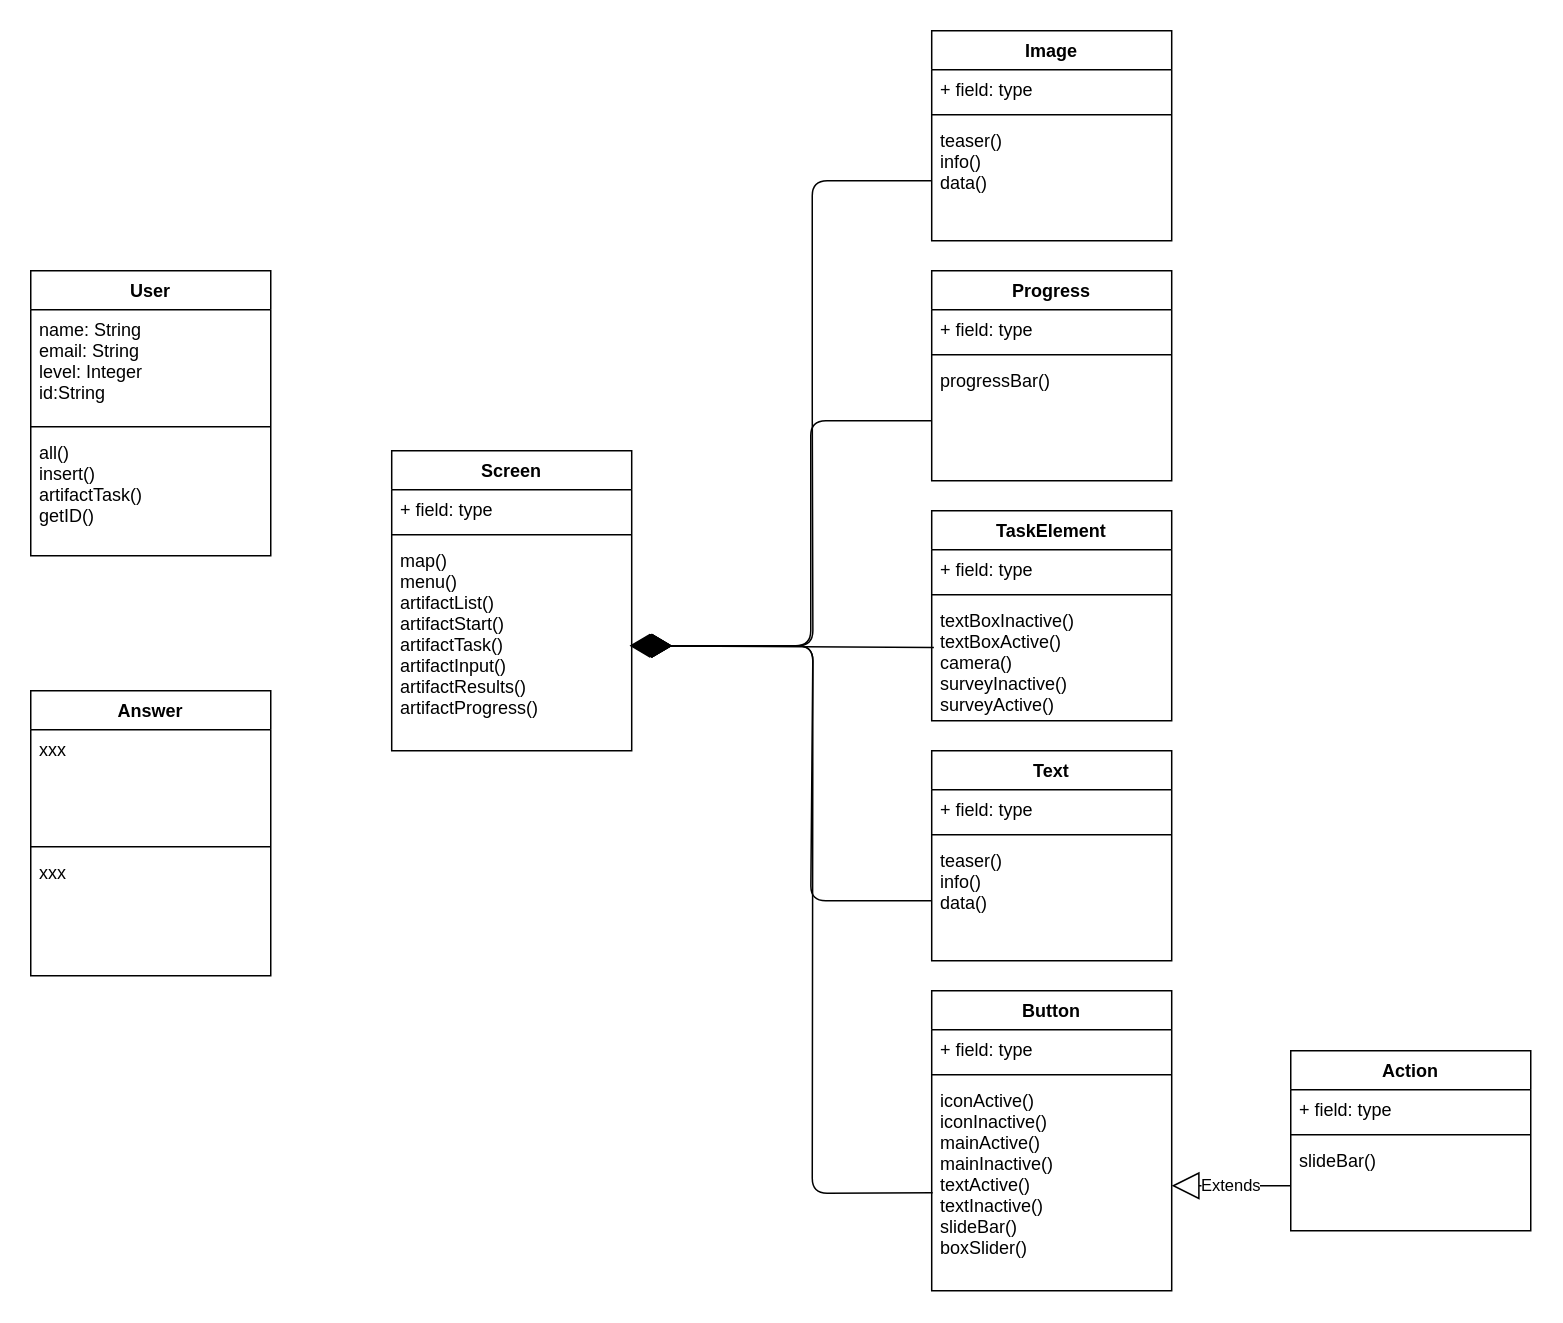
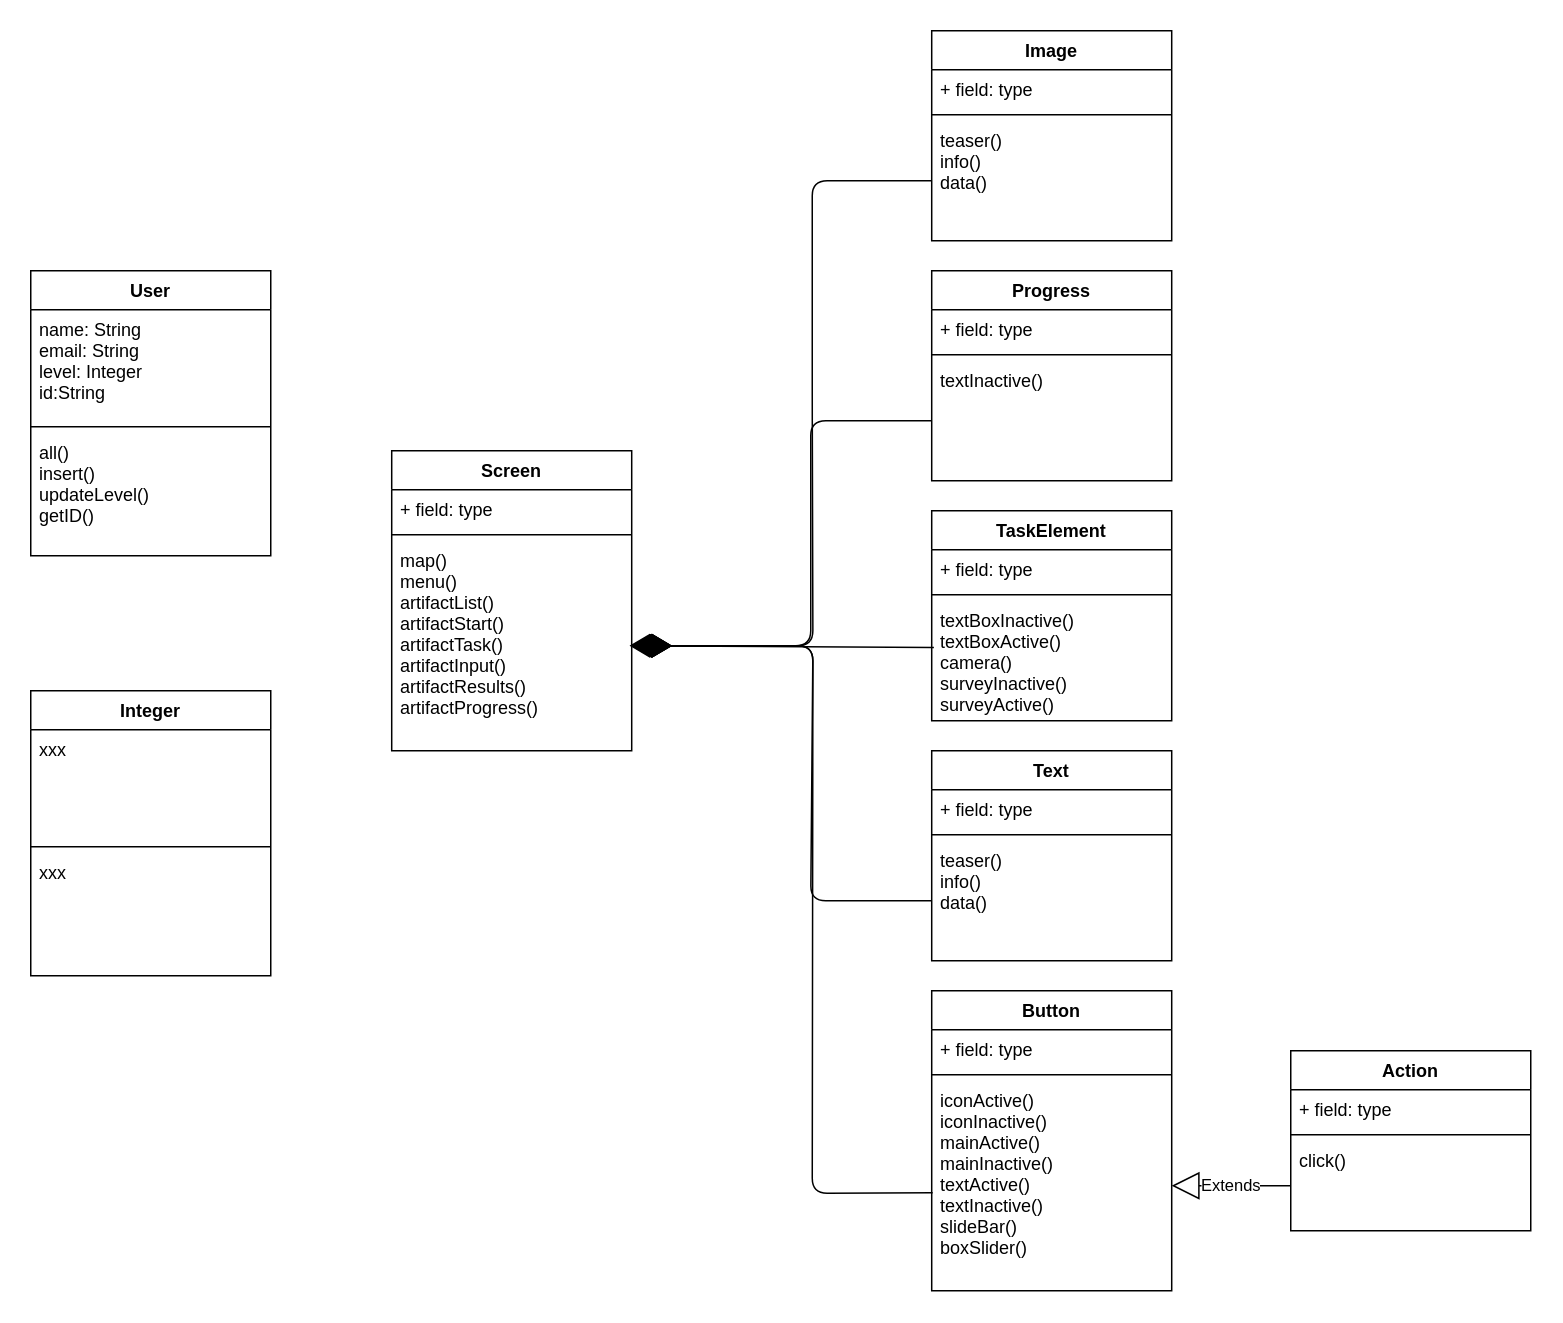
  <mxCell id="0" />
  <mxCell id="1" parent="0" />
  <mxCell id="2" value="Image" style="swimlane;fontStyle=1;align=center;verticalAlign=top;childLayout=stackLayout;horizontal=1;startSize=26;horizontalStack=0;resizeParent=1;resizeParentMax=0;resizeLast=0;collapsible=1;marginBottom=0;" parent="1" vertex="1"><mxGeometry x="620.64" y="20" width="160" height="140" as="geometry" /></mxCell>
  <mxCell id="3" value="+ field: type" style="text;strokeColor=none;fillColor=none;align=left;verticalAlign=top;spacingLeft=4;spacingRight=4;overflow=hidden;rotatable=0;points=[[0,0.5],[1,0.5]];portConstraint=eastwest;" parent="2" vertex="1"><mxGeometry y="26" width="160" height="26" as="geometry" /></mxCell>
  <mxCell id="4" value="" style="line;strokeWidth=1;fillColor=none;align=left;verticalAlign=middle;spacingTop=-1;spacingLeft=3;spacingRight=3;rotatable=0;labelPosition=right;points=[];portConstraint=eastwest;" parent="2" vertex="1"><mxGeometry y="52" width="160" height="8" as="geometry" /></mxCell>
  <mxCell id="5" value="teaser()&#10;info()&#10;data()" style="text;strokeColor=none;fillColor=none;align=left;verticalAlign=top;spacingLeft=4;spacingRight=4;overflow=hidden;rotatable=0;points=[[0,0.5],[1,0.5]];portConstraint=eastwest;" parent="2" vertex="1"><mxGeometry y="60" width="160" height="80" as="geometry" /></mxCell>
  <mxCell id="6" value="Text" style="swimlane;fontStyle=1;align=center;verticalAlign=top;childLayout=stackLayout;horizontal=1;startSize=26;horizontalStack=0;resizeParent=1;resizeParentMax=0;resizeLast=0;collapsible=1;marginBottom=0;" parent="1" vertex="1"><mxGeometry x="620.64" y="500" width="160" height="140" as="geometry" /></mxCell>
  <mxCell id="7" value="+ field: type" style="text;strokeColor=none;fillColor=none;align=left;verticalAlign=top;spacingLeft=4;spacingRight=4;overflow=hidden;rotatable=0;points=[[0,0.5],[1,0.5]];portConstraint=eastwest;" parent="6" vertex="1"><mxGeometry y="26" width="160" height="26" as="geometry" /></mxCell>
  <mxCell id="8" value="" style="line;strokeWidth=1;fillColor=none;align=left;verticalAlign=middle;spacingTop=-1;spacingLeft=3;spacingRight=3;rotatable=0;labelPosition=right;points=[];portConstraint=eastwest;" parent="6" vertex="1"><mxGeometry y="52" width="160" height="8" as="geometry" /></mxCell>
  <mxCell id="9" value="teaser()&#10;info()&#10;data()" style="text;strokeColor=none;fillColor=none;align=left;verticalAlign=top;spacingLeft=4;spacingRight=4;overflow=hidden;rotatable=0;points=[[0,0.5],[1,0.5]];portConstraint=eastwest;" parent="6" vertex="1"><mxGeometry y="60" width="160" height="80" as="geometry" /></mxCell>
  <mxCell id="10" value="Button" style="swimlane;fontStyle=1;align=center;verticalAlign=top;childLayout=stackLayout;horizontal=1;startSize=26;horizontalStack=0;resizeParent=1;resizeParentMax=0;resizeLast=0;collapsible=1;marginBottom=0;" parent="1" vertex="1"><mxGeometry x="620.64" y="660" width="160" height="200" as="geometry" /></mxCell>
  <mxCell id="11" value="+ field: type" style="text;strokeColor=none;fillColor=none;align=left;verticalAlign=top;spacingLeft=4;spacingRight=4;overflow=hidden;rotatable=0;points=[[0,0.5],[1,0.5]];portConstraint=eastwest;" parent="10" vertex="1"><mxGeometry y="26" width="160" height="26" as="geometry" /></mxCell>
  <mxCell id="12" value="" style="line;strokeWidth=1;fillColor=none;align=left;verticalAlign=middle;spacingTop=-1;spacingLeft=3;spacingRight=3;rotatable=0;labelPosition=right;points=[];portConstraint=eastwest;" parent="10" vertex="1"><mxGeometry y="52" width="160" height="8" as="geometry" /></mxCell>
  <mxCell id="13" value="iconActive()&#10;iconInactive()&#10;mainActive()&#10;mainInactive()&#10;textActive()&#10;textInactive()&#10;slideBar()&#10;boxSlider()" style="text;strokeColor=none;fillColor=none;align=left;verticalAlign=top;spacingLeft=4;spacingRight=4;overflow=hidden;rotatable=0;points=[[0,0.5],[1,0.5]];portConstraint=eastwest;" parent="10" vertex="1"><mxGeometry y="60" width="160" height="140" as="geometry" /></mxCell>
  <mxCell id="14" value="Screen" style="swimlane;fontStyle=1;align=center;verticalAlign=top;childLayout=stackLayout;horizontal=1;startSize=26;horizontalStack=0;resizeParent=1;resizeParentMax=0;resizeLast=0;collapsible=1;marginBottom=0;" parent="1" vertex="1"><mxGeometry x="260.64" y="300" width="160" height="200" as="geometry"><mxRectangle x="280" y="40" width="80" height="26" as="alternateBounds" /></mxGeometry></mxCell>
  <mxCell id="15" value="+ field: type" style="text;strokeColor=none;fillColor=none;align=left;verticalAlign=top;spacingLeft=4;spacingRight=4;overflow=hidden;rotatable=0;points=[[0,0.5],[1,0.5]];portConstraint=eastwest;" parent="14" vertex="1"><mxGeometry y="26" width="160" height="26" as="geometry" /></mxCell>
  <mxCell id="16" value="" style="line;strokeWidth=1;fillColor=none;align=left;verticalAlign=middle;spacingTop=-1;spacingLeft=3;spacingRight=3;rotatable=0;labelPosition=right;points=[];portConstraint=eastwest;" parent="14" vertex="1"><mxGeometry y="52" width="160" height="8" as="geometry" /></mxCell>
  <mxCell id="17" value="map()&#10;menu()&#10;artifactList()&#10;artifactStart()&#10;artifactTask()&#10;artifactInput()&#10;artifactResults()&#10;artifactProgress()" style="text;strokeColor=none;fillColor=none;align=left;verticalAlign=top;spacingLeft=4;spacingRight=4;overflow=hidden;rotatable=0;points=[[0,0.5],[1,0.5]];portConstraint=eastwest;" parent="14" vertex="1"><mxGeometry y="60" width="160" height="140" as="geometry" /></mxCell>
  <mxCell id="18" value="TaskElement" style="swimlane;fontStyle=1;align=center;verticalAlign=top;childLayout=stackLayout;horizontal=1;startSize=26;horizontalStack=0;resizeParent=1;resizeParentMax=0;resizeLast=0;collapsible=1;marginBottom=0;" parent="1" vertex="1"><mxGeometry x="620.64" y="340" width="160" height="140" as="geometry" /></mxCell>
  <mxCell id="19" value="+ field: type" style="text;strokeColor=none;fillColor=none;align=left;verticalAlign=top;spacingLeft=4;spacingRight=4;overflow=hidden;rotatable=0;points=[[0,0.5],[1,0.5]];portConstraint=eastwest;" parent="18" vertex="1"><mxGeometry y="26" width="160" height="26" as="geometry" /></mxCell>
  <mxCell id="20" value="" style="line;strokeWidth=1;fillColor=none;align=left;verticalAlign=middle;spacingTop=-1;spacingLeft=3;spacingRight=3;rotatable=0;labelPosition=right;points=[];portConstraint=eastwest;" parent="18" vertex="1"><mxGeometry y="52" width="160" height="8" as="geometry" /></mxCell>
  <mxCell id="21" value="textBoxInactive()&#10;textBoxActive()&#10;camera()&#10;surveyInactive()&#10;surveyActive()" style="text;strokeColor=none;fillColor=none;align=left;verticalAlign=top;spacingLeft=4;spacingRight=4;overflow=hidden;rotatable=0;points=[[0,0.5],[1,0.5]];portConstraint=eastwest;" parent="18" vertex="1"><mxGeometry y="60" width="160" height="80" as="geometry" /></mxCell>
  <mxCell id="22" value="Progress" style="swimlane;fontStyle=1;align=center;verticalAlign=top;childLayout=stackLayout;horizontal=1;startSize=26;horizontalStack=0;resizeParent=1;resizeParentMax=0;resizeLast=0;collapsible=1;marginBottom=0;" parent="1" vertex="1"><mxGeometry x="620.64" y="180" width="160" height="140" as="geometry" /></mxCell>
  <mxCell id="23" value="+ field: type" style="text;strokeColor=none;fillColor=none;align=left;verticalAlign=top;spacingLeft=4;spacingRight=4;overflow=hidden;rotatable=0;points=[[0,0.5],[1,0.5]];portConstraint=eastwest;" parent="22" vertex="1"><mxGeometry y="26" width="160" height="26" as="geometry" /></mxCell>
  <mxCell id="24" value="" style="line;strokeWidth=1;fillColor=none;align=left;verticalAlign=middle;spacingTop=-1;spacingLeft=3;spacingRight=3;rotatable=0;labelPosition=right;points=[];portConstraint=eastwest;" parent="22" vertex="1"><mxGeometry y="52" width="160" height="8" as="geometry" /></mxCell>
- <mxCell id="25" value="progressBar()" style="text;strokeColor=none;fillColor=none;align=left;verticalAlign=top;spacingLeft=4;spacingRight=4;overflow=hidden;rotatable=0;points=[[0,0.5],[1,0.5]];portConstraint=eastwest;" parent="22" vertex="1"><mxGeometry y="60" width="160" height="80" as="geometry" /></mxCell>
+ <mxCell id="25" value="textInactive()" style="text;strokeColor=none;fillColor=none;align=left;verticalAlign=top;spacingLeft=4;spacingRight=4;overflow=hidden;rotatable=0;points=[[0,0.5],[1,0.5]];portConstraint=eastwest;" parent="22" vertex="1"><mxGeometry y="60" width="160" height="80" as="geometry" /></mxCell>
  <mxCell id="26" value="Action" style="swimlane;fontStyle=1;align=center;verticalAlign=top;childLayout=stackLayout;horizontal=1;startSize=26;horizontalStack=0;resizeParent=1;resizeParentMax=0;resizeLast=0;collapsible=1;marginBottom=0;" parent="1" vertex="1"><mxGeometry x="860" y="700" width="160" height="120" as="geometry" /></mxCell>
  <mxCell id="27" value="+ field: type" style="text;strokeColor=none;fillColor=none;align=left;verticalAlign=top;spacingLeft=4;spacingRight=4;overflow=hidden;rotatable=0;points=[[0,0.5],[1,0.5]];portConstraint=eastwest;" parent="26" vertex="1"><mxGeometry y="26" width="160" height="26" as="geometry" /></mxCell>
  <mxCell id="28" value="" style="line;strokeWidth=1;fillColor=none;align=left;verticalAlign=middle;spacingTop=-1;spacingLeft=3;spacingRight=3;rotatable=0;labelPosition=right;points=[];portConstraint=eastwest;" parent="26" vertex="1"><mxGeometry y="52" width="160" height="8" as="geometry" /></mxCell>
- <mxCell id="29" value="slideBar()" style="text;strokeColor=none;fillColor=none;align=left;verticalAlign=top;spacingLeft=4;spacingRight=4;overflow=hidden;rotatable=0;points=[[0,0.5],[1,0.5]];portConstraint=eastwest;" parent="26" vertex="1"><mxGeometry y="60" width="160" height="60" as="geometry" /></mxCell>
+ <mxCell id="29" value="click()" style="text;strokeColor=none;fillColor=none;align=left;verticalAlign=top;spacingLeft=4;spacingRight=4;overflow=hidden;rotatable=0;points=[[0,0.5],[1,0.5]];portConstraint=eastwest;" parent="26" vertex="1"><mxGeometry y="60" width="160" height="60" as="geometry" /></mxCell>
  <mxCell id="30" value="Extends" style="endArrow=block;endSize=16;endFill=0;html=1;exitX=0;exitY=0.5;exitDx=0;exitDy=0;entryX=1;entryY=0.5;entryDx=0;entryDy=0;" parent="1" source="29" target="13" edge="1"><mxGeometry width="160" relative="1" as="geometry"><mxPoint x="270.64" y="490" as="sourcePoint" /><mxPoint x="430.64" y="490" as="targetPoint" /></mxGeometry></mxCell>
  <mxCell id="31" value="" style="endArrow=diamondThin;endFill=1;endSize=24;html=1;entryX=1;entryY=0.5;entryDx=0;entryDy=0;elbow=vertical;exitX=0.009;exitY=0.389;exitDx=0;exitDy=0;exitPerimeter=0;" parent="1" source="21" target="17" edge="1"><mxGeometry width="160" relative="1" as="geometry"><mxPoint x="590" y="330" as="sourcePoint" /><mxPoint x="434.96" y="129.2" as="targetPoint" /></mxGeometry></mxCell>
  <mxCell id="32" value="" style="endArrow=diamondThin;endFill=1;endSize=24;html=1;entryX=1;entryY=0.5;entryDx=0;entryDy=0;elbow=vertical;exitX=0;exitY=0.5;exitDx=0;exitDy=0;" parent="1" source="25" edge="1"><mxGeometry width="160" relative="1" as="geometry"><mxPoint x="620.64" y="431.12" as="sourcePoint" /><mxPoint x="419.2" y="430" as="targetPoint" /><Array as="points"><mxPoint x="540" y="280" /><mxPoint x="540" y="430" /></Array></mxGeometry></mxCell>
  <mxCell id="33" value="" style="endArrow=diamondThin;endFill=1;endSize=24;html=1;entryX=1;entryY=0.5;entryDx=0;entryDy=0;elbow=vertical;exitX=0;exitY=0.5;exitDx=0;exitDy=0;" parent="1" source="9" edge="1"><mxGeometry width="160" relative="1" as="geometry"><mxPoint x="622.08" y="280" as="sourcePoint" /><mxPoint x="420.64" y="430" as="targetPoint" /><Array as="points"><mxPoint x="540" y="600" /><mxPoint x="541.44" y="430" /></Array></mxGeometry></mxCell>
  <mxCell id="34" value="" style="endArrow=diamondThin;endFill=1;endSize=24;html=1;entryX=1;entryY=0.5;entryDx=0;entryDy=0;elbow=vertical;exitX=0.004;exitY=0.533;exitDx=0;exitDy=0;exitPerimeter=0;" parent="1" source="13" edge="1"><mxGeometry width="160" relative="1" as="geometry"><mxPoint x="620.64" y="600" as="sourcePoint" /><mxPoint x="420.64" y="430" as="targetPoint" /><Array as="points"><mxPoint x="541" y="795" /><mxPoint x="541.44" y="430" /></Array></mxGeometry></mxCell>
  <mxCell id="35" value="" style="endArrow=diamondThin;endFill=1;endSize=24;html=1;entryX=1;entryY=0.5;entryDx=0;entryDy=0;elbow=vertical;exitX=0;exitY=0.5;exitDx=0;exitDy=0;" parent="1" source="5" edge="1"><mxGeometry width="160" relative="1" as="geometry"><mxPoint x="622.08" y="280" as="sourcePoint" /><mxPoint x="420.64" y="430" as="targetPoint" /><Array as="points"><mxPoint x="541" y="120" /><mxPoint x="541" y="270" /><mxPoint x="541.44" y="430" /></Array></mxGeometry></mxCell>
  <mxCell id="36" value="User" style="swimlane;fontStyle=1;align=center;verticalAlign=top;childLayout=stackLayout;horizontal=1;startSize=26;horizontalStack=0;resizeParent=1;resizeParentMax=0;resizeLast=0;collapsible=1;marginBottom=0;" vertex="1" parent="1"><mxGeometry x="20" y="180" width="160" height="190" as="geometry"><mxRectangle x="280" y="40" width="80" height="26" as="alternateBounds" /></mxGeometry></mxCell>
  <mxCell id="37" value="name: String&#10;email: String&#10;level: Integer&#10;id:String" style="text;strokeColor=none;fillColor=none;align=left;verticalAlign=top;spacingLeft=4;spacingRight=4;overflow=hidden;rotatable=0;points=[[0,0.5],[1,0.5]];portConstraint=eastwest;" vertex="1" parent="36"><mxGeometry y="26" width="160" height="74" as="geometry" /></mxCell>
  <mxCell id="38" value="" style="line;strokeWidth=1;fillColor=none;align=left;verticalAlign=middle;spacingTop=-1;spacingLeft=3;spacingRight=3;rotatable=0;labelPosition=right;points=[];portConstraint=eastwest;" vertex="1" parent="36"><mxGeometry y="100" width="160" height="8" as="geometry" /></mxCell>
- <mxCell id="39" value="all()&#10;insert()&#10;artifactTask()&#10;getID()" style="text;strokeColor=none;fillColor=none;align=left;verticalAlign=top;spacingLeft=4;spacingRight=4;overflow=hidden;rotatable=0;points=[[0,0.5],[1,0.5]];portConstraint=eastwest;" vertex="1" parent="36"><mxGeometry y="108" width="160" height="82" as="geometry" /></mxCell>
- <mxCell id="40" value="Answer" style="swimlane;fontStyle=1;align=center;verticalAlign=top;childLayout=stackLayout;horizontal=1;startSize=26;horizontalStack=0;resizeParent=1;resizeParentMax=0;resizeLast=0;collapsible=1;marginBottom=0;" vertex="1" parent="1"><mxGeometry x="20" y="460" width="160" height="190" as="geometry"><mxRectangle x="280" y="40" width="80" height="26" as="alternateBounds" /></mxGeometry></mxCell>
+ <mxCell id="39" value="all()&#10;insert()&#10;updateLevel()&#10;getID()" style="text;strokeColor=none;fillColor=none;align=left;verticalAlign=top;spacingLeft=4;spacingRight=4;overflow=hidden;rotatable=0;points=[[0,0.5],[1,0.5]];portConstraint=eastwest;" vertex="1" parent="36"><mxGeometry y="108" width="160" height="82" as="geometry" /></mxCell>
+ <mxCell id="40" value="Integer" style="swimlane;fontStyle=1;align=center;verticalAlign=top;childLayout=stackLayout;horizontal=1;startSize=26;horizontalStack=0;resizeParent=1;resizeParentMax=0;resizeLast=0;collapsible=1;marginBottom=0;" vertex="1" parent="1"><mxGeometry x="20" y="460" width="160" height="190" as="geometry"><mxRectangle x="280" y="40" width="80" height="26" as="alternateBounds" /></mxGeometry></mxCell>
  <mxCell id="41" value="xxx" style="text;strokeColor=none;fillColor=none;align=left;verticalAlign=top;spacingLeft=4;spacingRight=4;overflow=hidden;rotatable=0;points=[[0,0.5],[1,0.5]];portConstraint=eastwest;" vertex="1" parent="40"><mxGeometry y="26" width="160" height="74" as="geometry" /></mxCell>
  <mxCell id="42" value="" style="line;strokeWidth=1;fillColor=none;align=left;verticalAlign=middle;spacingTop=-1;spacingLeft=3;spacingRight=3;rotatable=0;labelPosition=right;points=[];portConstraint=eastwest;" vertex="1" parent="40"><mxGeometry y="100" width="160" height="8" as="geometry" /></mxCell>
  <mxCell id="43" value="xxx" style="text;strokeColor=none;fillColor=none;align=left;verticalAlign=top;spacingLeft=4;spacingRight=4;overflow=hidden;rotatable=0;points=[[0,0.5],[1,0.5]];portConstraint=eastwest;" vertex="1" parent="40"><mxGeometry y="108" width="160" height="82" as="geometry" /></mxCell>
